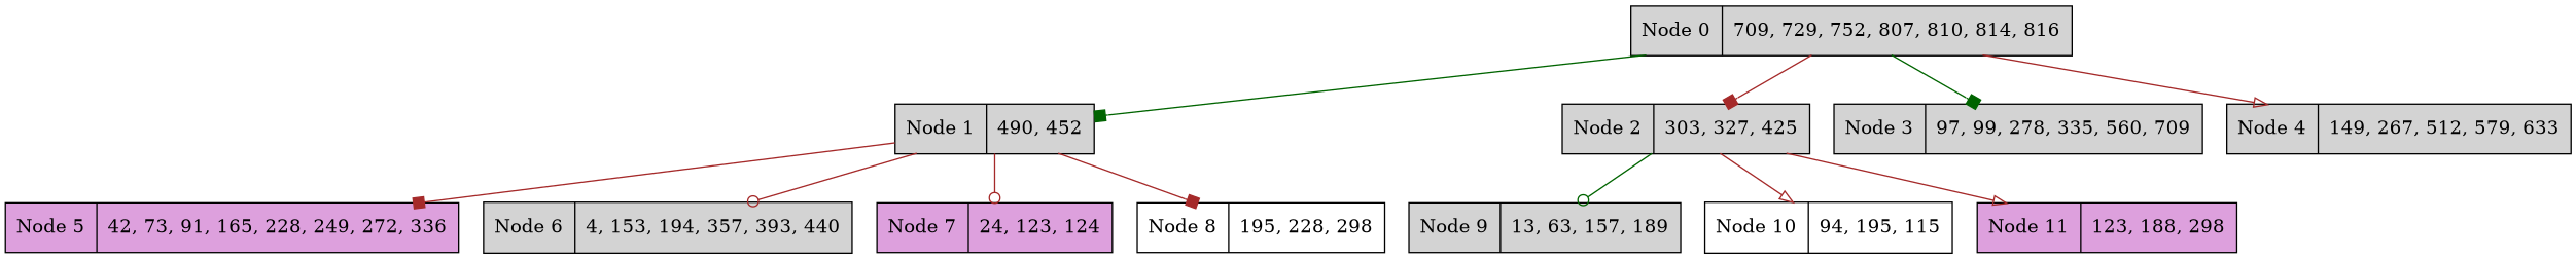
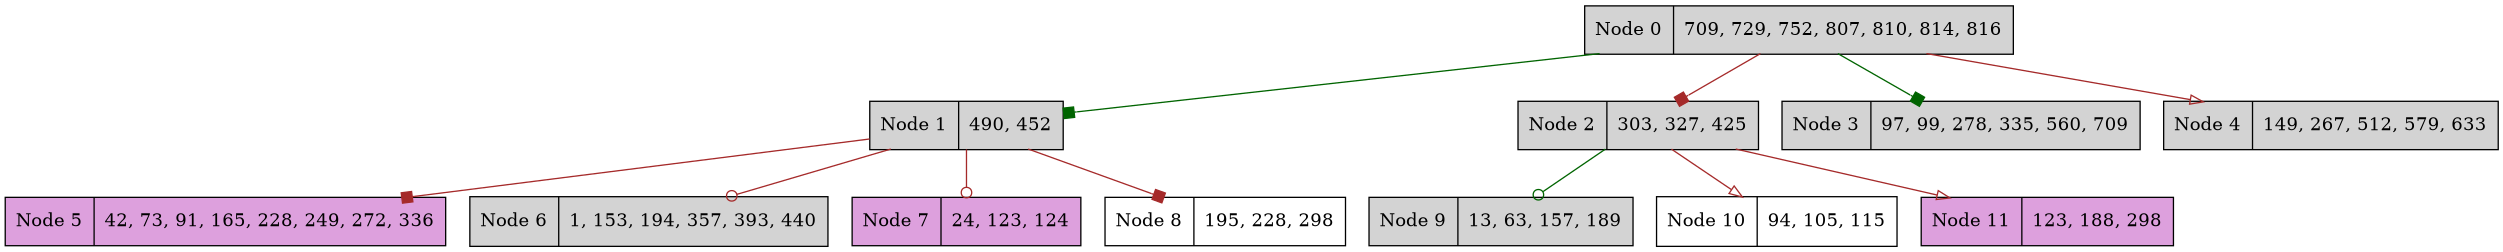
  digraph {
    node [fillcolor=lightgrey shape=record style=filled]
    edge [arrowhead=box color=brown]
    n1 [label="Node 0 | 709, 729, 752, 807, 810, 814, 816 "]
    n2 [label="Node 1 | 490, 452 "]
    n3 [label="Node 2 | 303, 327, 425 "]
    n4 [label="Node 3 | 97, 99, 278, 335, 560, 709 "]
    n5 [label="Node 4 | 149, 267, 512, 579, 633 "]
    n6 [fillcolor=plum label="Node 5 | 42, 73, 91, 165, 228, 249, 272, 336 "]
-   n7 [label="Node 6 | 4, 153, 194, 357, 393, 440 "]
+   n7 [label="Node 6 | 1, 153, 194, 357, 393, 440 "]
    n8 [fillcolor=plum label="Node 7 | 24, 123, 124 "]
    n9 [fillcolor=white label="Node 8 | 195, 228, 298 "]
    n10 [label="Node 9 | 13, 63, 157, 189 "]
-   n11 [fillcolor=white label="Node 10 | 94, 195, 115 "]
+   n11 [fillcolor=white label="Node 10 | 94, 105, 115 "]
    n12 [fillcolor=plum label="Node 11 | 123, 188, 298 "]
    n1 -> n2 [color=darkgreen]
    n1 -> n3
    n1 -> n4 [color=darkgreen]
    n1 -> n5 [arrowhead=onormal]
    n2 -> n6
    n2 -> n7 [arrowhead=odot]
    n2 -> n8 [arrowhead=odot]
    n2 -> n9
    n3 -> n10 [arrowhead=odot color=darkgreen]
    n3 -> n11 [arrowhead=onormal]
    n3 -> n12 [arrowhead=onormal]
  }
